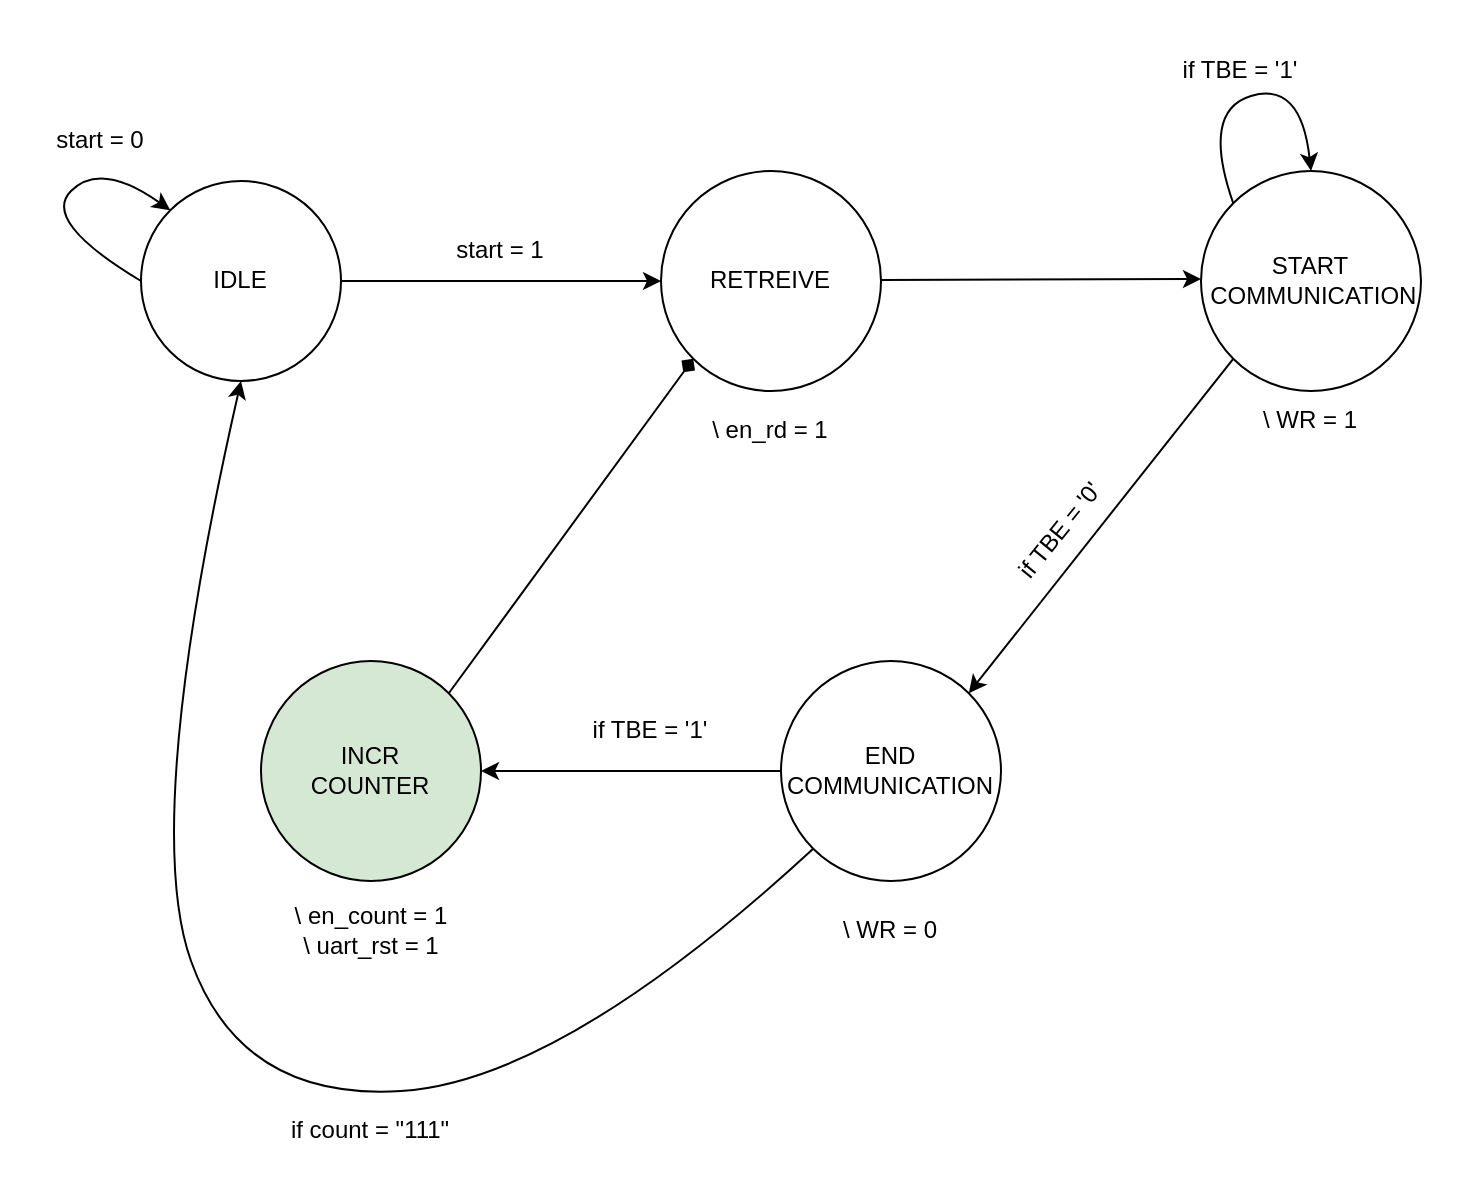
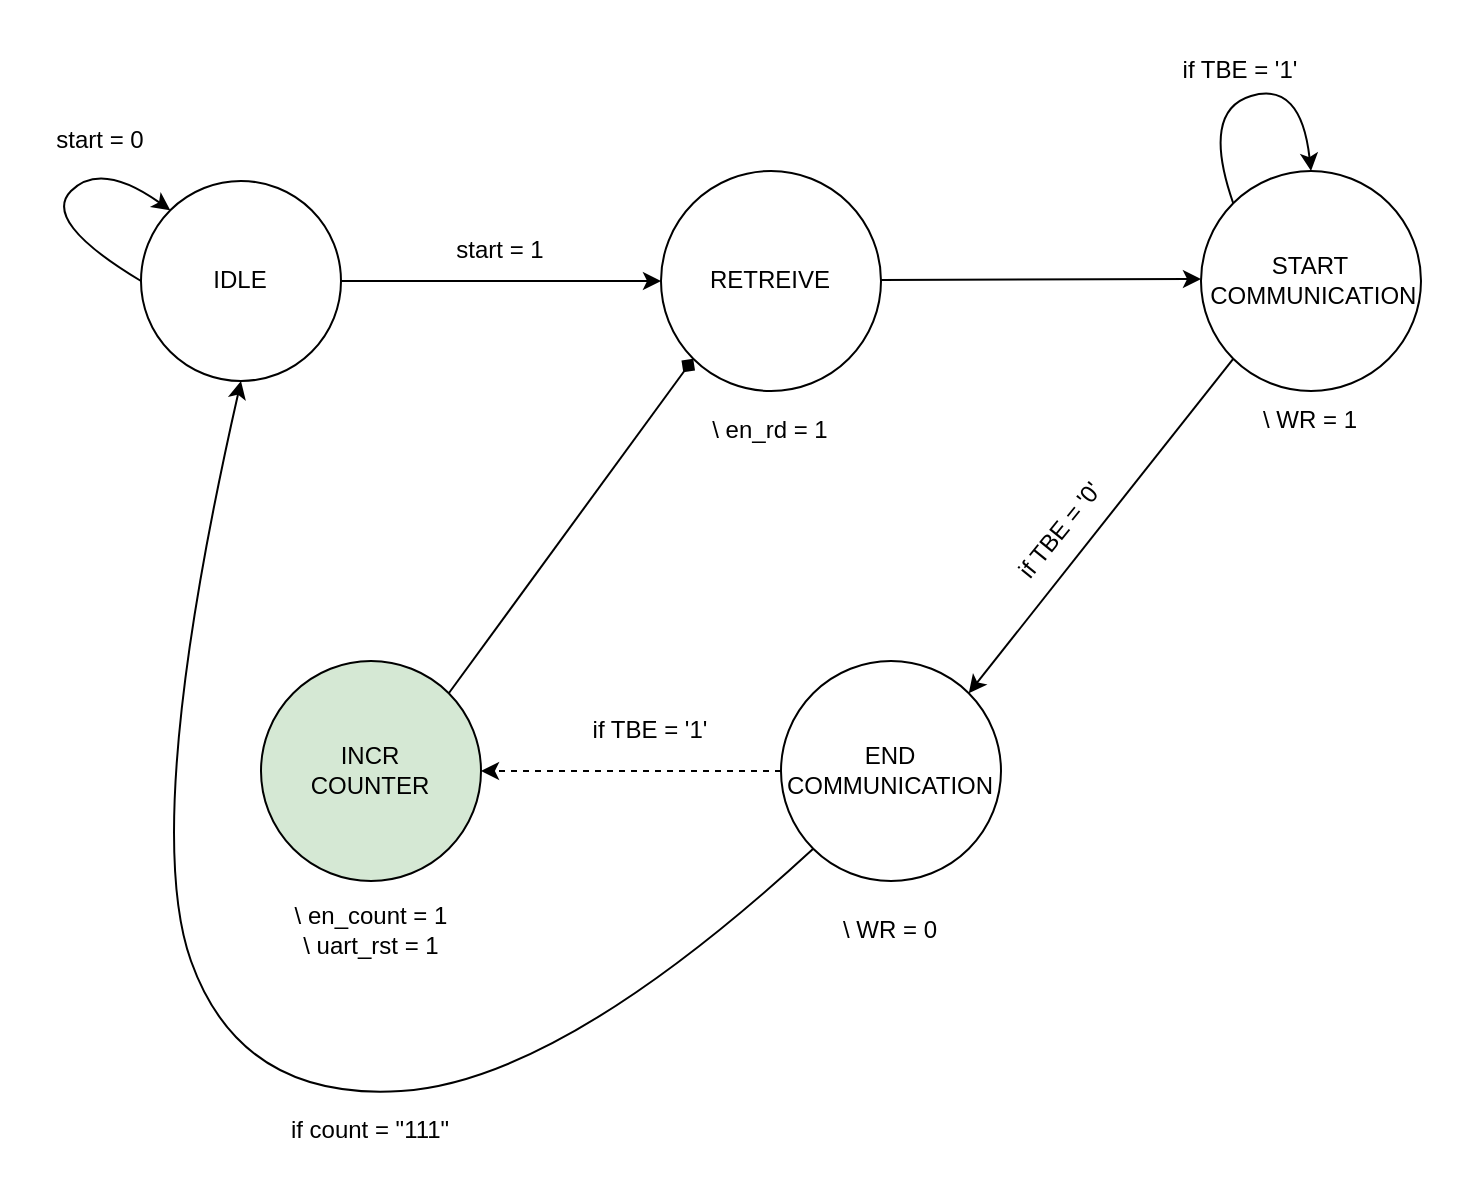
  <mxCell id="0" />
  <mxCell id="1" parent="0" />
  <mxCell id="2" value="" style="endArrow=classic;html=1;rounded=0;exitX=1;exitY=0.5;exitDx=0;exitDy=0;entryX=0;entryY=0.5;entryDx=0;entryDy=0;" edge="1" parent="1" target="6"><mxGeometry width="50" height="50" relative="1" as="geometry"><mxPoint x="170" y="140" as="sourcePoint" /><mxPoint x="320" y="140" as="targetPoint" /></mxGeometry></mxCell>
  <mxCell id="3" value="start = 1" style="text;html=1;align=center;verticalAlign=middle;whiteSpace=wrap;rounded=0;" vertex="1" parent="1"><mxGeometry x="220" y="110" width="60" height="30" as="geometry" /></mxCell>
  <mxCell id="4" value="&lt;font style=&quot;font-size: 12px;&quot;&gt;START&lt;/font&gt;&lt;div style=&quot;&quot;&gt;&amp;nbsp;COMMUNICATION&lt;/div&gt;" style="ellipse;whiteSpace=wrap;html=1;aspect=fixed;" vertex="1" parent="1"><mxGeometry x="600" y="85" width="110" height="110" as="geometry" /></mxCell>
  <mxCell id="5" value="&lt;font style=&quot;font-size: 12px;&quot;&gt;IDLE&lt;/font&gt;" style="ellipse;whiteSpace=wrap;html=1;aspect=fixed;" vertex="1" parent="1"><mxGeometry x="70" y="90" width="100" height="100" as="geometry" /></mxCell>
  <mxCell id="6" value="RETREIVE" style="ellipse;whiteSpace=wrap;html=1;aspect=fixed;" vertex="1" parent="1"><mxGeometry x="330" y="85" width="110" height="110" as="geometry" /></mxCell>
  <mxCell id="7" value="" style="endArrow=classic;html=1;rounded=0;exitX=1;exitY=0.5;exitDx=0;exitDy=0;" edge="1" parent="1"><mxGeometry width="50" height="50" relative="1" as="geometry"><mxPoint x="440" y="139.47" as="sourcePoint" /><mxPoint x="600" y="139" as="targetPoint" /></mxGeometry></mxCell>
  <mxCell id="8" value="" style="curved=1;endArrow=classic;html=1;rounded=0;exitX=0;exitY=0.5;exitDx=0;exitDy=0;entryX=0;entryY=0;entryDx=0;entryDy=0;" edge="1" parent="1" source="5" target="5"><mxGeometry width="50" height="50" relative="1" as="geometry"><mxPoint x="50" y="130" as="sourcePoint" /><mxPoint x="100" y="80" as="targetPoint" /><Array as="points"><mxPoint x="20" y="110" /><mxPoint x="50" y="80" /></Array></mxGeometry></mxCell>
  <mxCell id="9" value="start = 0" style="text;html=1;align=center;verticalAlign=middle;whiteSpace=wrap;rounded=0;" vertex="1" parent="1"><mxGeometry x="20" y="55" width="60" height="30" as="geometry" /></mxCell>
  <mxCell id="10" value="\ en_rd = 1" style="text;html=1;align=center;verticalAlign=middle;whiteSpace=wrap;rounded=0;" vertex="1" parent="1"><mxGeometry x="355" y="200" width="60" height="30" as="geometry" /></mxCell>
  <mxCell id="11" value="\ WR = 1" style="text;html=1;align=center;verticalAlign=middle;whiteSpace=wrap;rounded=0;" vertex="1" parent="1"><mxGeometry x="625" y="195" width="60" height="30" as="geometry" /></mxCell>
  <mxCell id="12" value="" style="curved=1;endArrow=classic;html=1;rounded=0;entryX=0.5;entryY=0;entryDx=0;entryDy=0;exitX=0;exitY=0;exitDx=0;exitDy=0;" edge="1" parent="1" source="4" target="4"><mxGeometry width="50" height="50" relative="1" as="geometry"><mxPoint x="620" y="95" as="sourcePoint" /><mxPoint x="670" y="45" as="targetPoint" /><Array as="points"><mxPoint x="600" y="55" /><mxPoint x="650" y="40" /></Array></mxGeometry></mxCell>
  <mxCell id="13" value="if TBE = '1'" style="text;html=1;align=center;verticalAlign=middle;whiteSpace=wrap;rounded=0;" vertex="1" parent="1"><mxGeometry x="590" y="20" width="60" height="30" as="geometry" /></mxCell>
  <mxCell id="14" value="END&lt;div&gt;COMMUNICATION&lt;/div&gt;" style="ellipse;whiteSpace=wrap;html=1;aspect=fixed;" vertex="1" parent="1"><mxGeometry x="390" y="330" width="110" height="110" as="geometry" /></mxCell>
  <mxCell id="15" value="" style="endArrow=classic;html=1;rounded=0;exitX=0;exitY=1;exitDx=0;exitDy=0;entryX=1;entryY=0;entryDx=0;entryDy=0;" edge="1" parent="1" source="4" target="14"><mxGeometry width="50" height="50" relative="1" as="geometry"><mxPoint x="460" y="290" as="sourcePoint" /><mxPoint x="510" y="240" as="targetPoint" /></mxGeometry></mxCell>
  <mxCell id="16" value="if TBE = '0'" style="text;html=1;align=center;verticalAlign=middle;whiteSpace=wrap;rounded=0;rotation=309;" vertex="1" parent="1"><mxGeometry x="500" y="250" width="60" height="30" as="geometry" /></mxCell>
  <mxCell id="17" value="\ WR = 0" style="text;html=1;align=center;verticalAlign=middle;whiteSpace=wrap;rounded=0;" vertex="1" parent="1"><mxGeometry x="415" y="450" width="60" height="30" as="geometry" /></mxCell>
  <mxCell id="18" value="INCR&lt;div&gt;COUNTER&lt;/div&gt;" style="ellipse;whiteSpace=wrap;html=1;aspect=fixed;fillColor=#d5e8d4;" vertex="1" parent="1"><mxGeometry x="130" y="330" width="110" height="110" as="geometry" /></mxCell>
- <mxCell id="19" value="" style="endArrow=classic;html=1;rounded=0;exitX=0;exitY=0.5;exitDx=0;exitDy=0;entryX=1;entryY=0.5;entryDx=0;entryDy=0;" edge="1" parent="1" source="14" target="18"><mxGeometry width="50" height="50" relative="1" as="geometry"><mxPoint x="330" y="250" as="sourcePoint" /><mxPoint x="380" y="200" as="targetPoint" /></mxGeometry></mxCell>
+ <mxCell id="19" value="" style="endArrow=classic;html=1;rounded=0;exitX=0;exitY=0.5;exitDx=0;exitDy=0;entryX=1;entryY=0.5;entryDx=0;entryDy=0;dashed=1;" edge="1" parent="1" source="14" target="18"><mxGeometry width="50" height="50" relative="1" as="geometry"><mxPoint x="330" y="250" as="sourcePoint" /><mxPoint x="380" y="200" as="targetPoint" /></mxGeometry></mxCell>
  <mxCell id="20" value="" style="endArrow=diamond;html=1;rounded=0;exitX=1;exitY=0;exitDx=0;exitDy=0;entryX=0;entryY=1;entryDx=0;entryDy=0;" edge="1" parent="1" source="18" target="6"><mxGeometry width="50" height="50" relative="1" as="geometry"><mxPoint x="330" y="250" as="sourcePoint" /><mxPoint x="380" y="200" as="targetPoint" /></mxGeometry></mxCell>
  <mxCell id="21" value="if TBE = '1'" style="text;html=1;align=center;verticalAlign=middle;whiteSpace=wrap;rounded=0;" vertex="1" parent="1"><mxGeometry x="295" y="350" width="60" height="30" as="geometry" /></mxCell>
  <mxCell id="22" value="\ en_count = 1&lt;div&gt;\ uart_rst = 1&lt;/div&gt;" style="text;html=1;align=center;verticalAlign=middle;whiteSpace=wrap;rounded=0;" vertex="1" parent="1"><mxGeometry x="142.5" y="450" width="85" height="30" as="geometry" /></mxCell>
  <mxCell id="23" value="" style="curved=1;endArrow=classic;html=1;rounded=0;entryX=0.5;entryY=1;entryDx=0;entryDy=0;exitX=0;exitY=1;exitDx=0;exitDy=0;" edge="1" parent="1" source="14" target="5"><mxGeometry width="50" height="50" relative="1" as="geometry"><mxPoint x="300" y="710" as="sourcePoint" /><mxPoint x="240" y="650" as="targetPoint" /><Array as="points"><mxPoint x="280" y="540" /><mxPoint x="120" y="550" /><mxPoint x="70" y="410" /></Array></mxGeometry></mxCell>
  <mxCell id="24" value="if count = &quot;111&quot;" style="text;html=1;align=center;verticalAlign=middle;whiteSpace=wrap;rounded=0;" vertex="1" parent="1"><mxGeometry x="130" y="550" width="110" height="30" as="geometry" /></mxCell>
